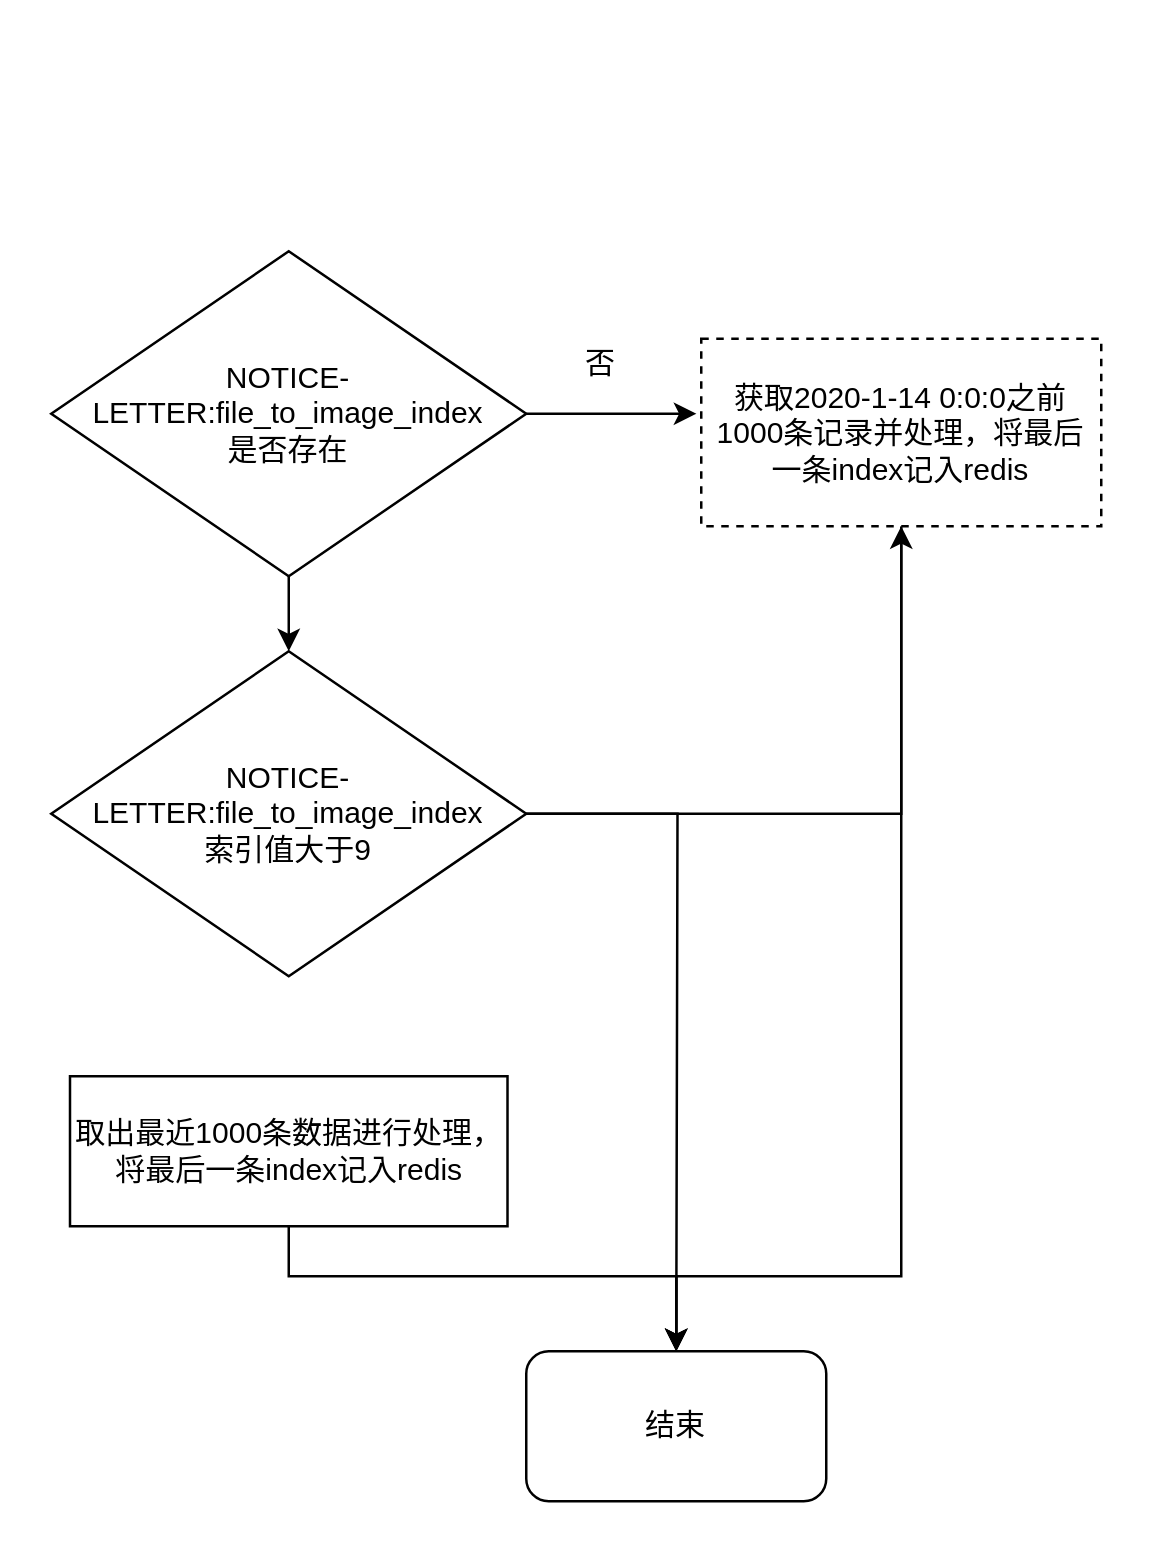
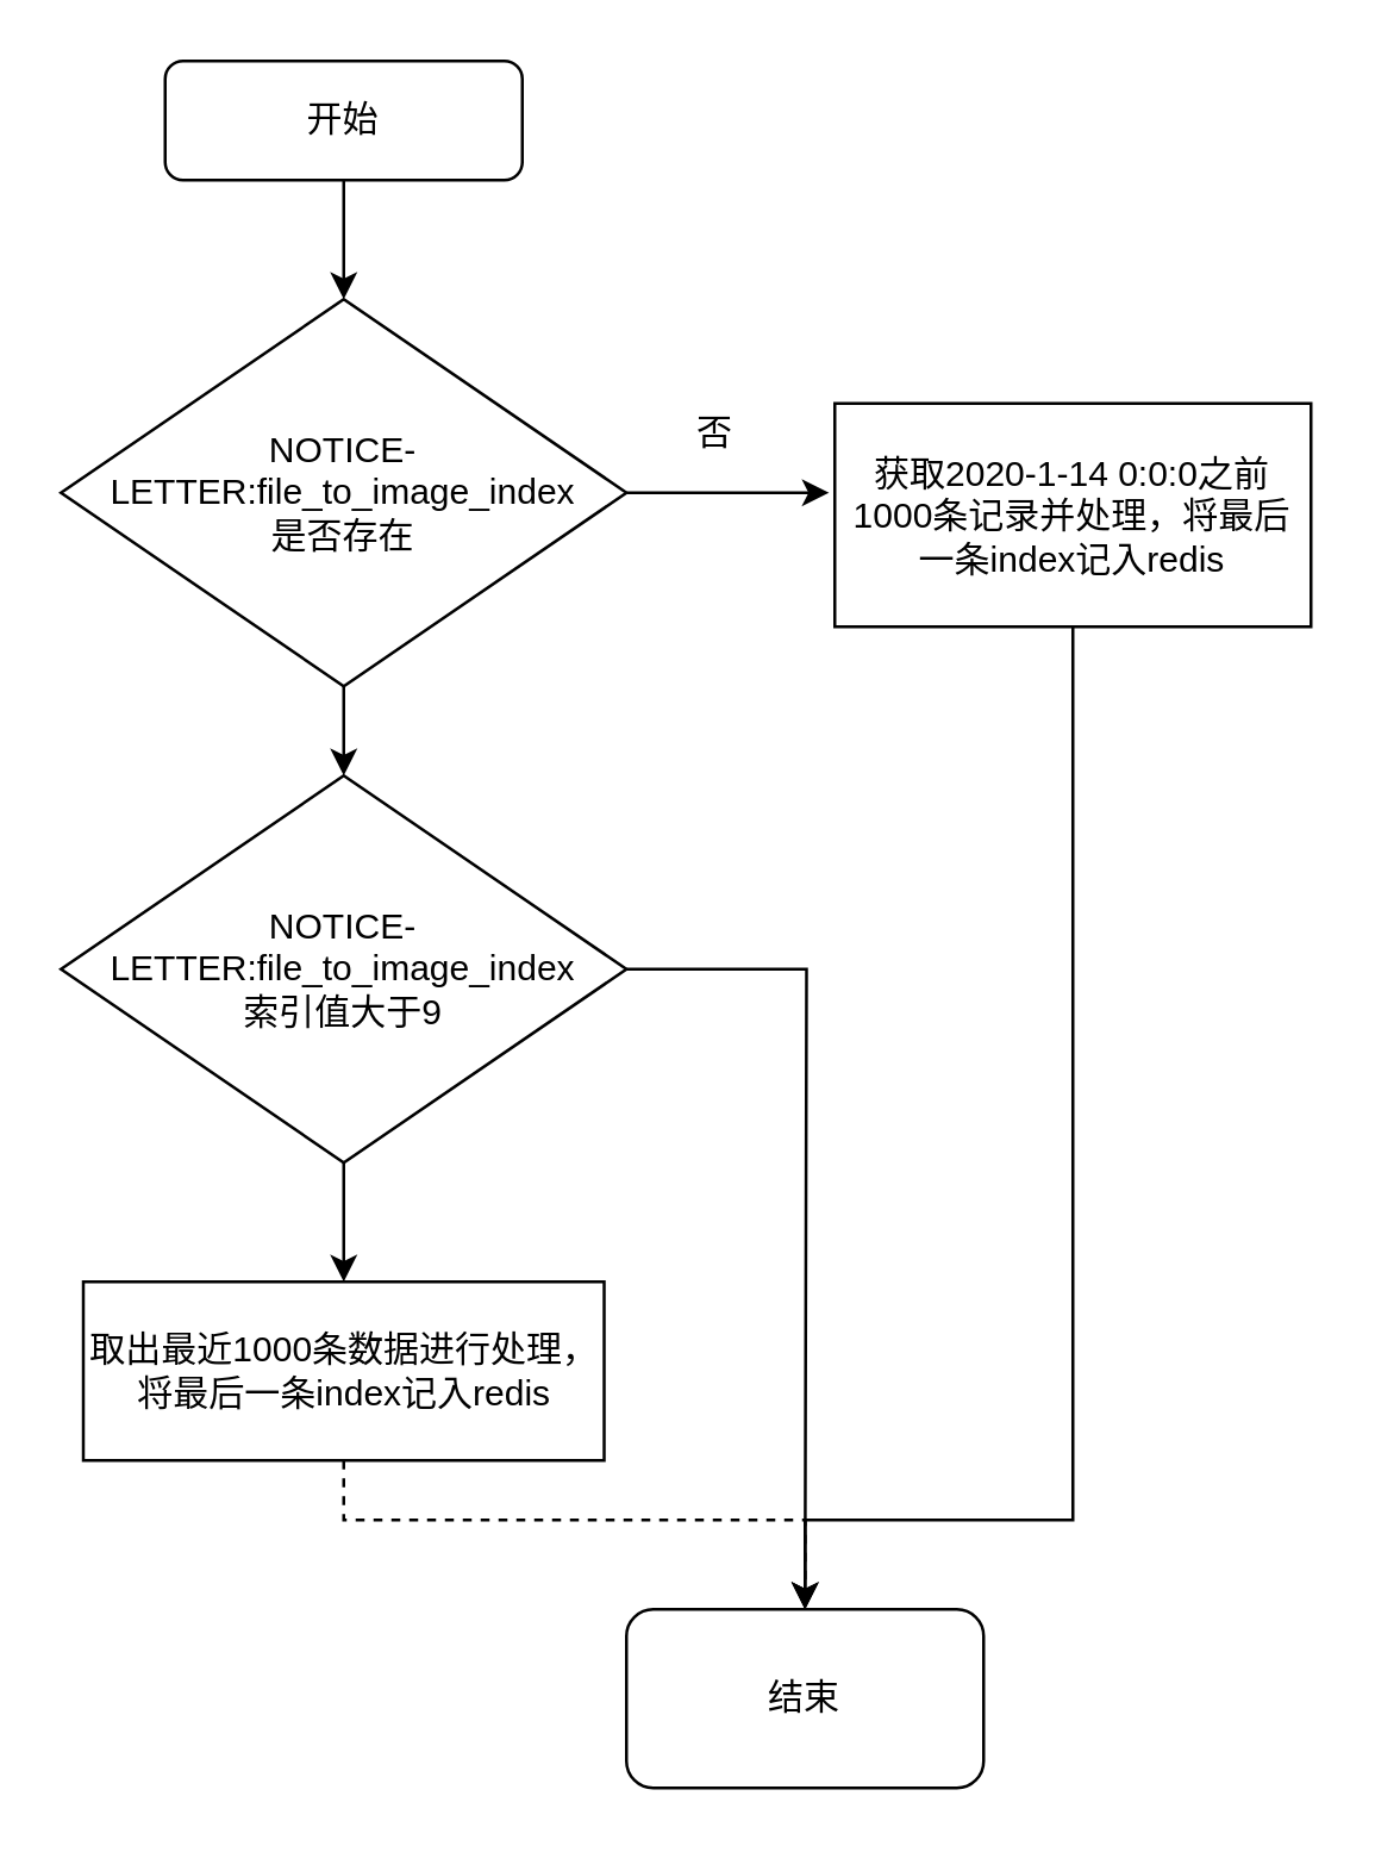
  <mxCell id="0" />
  <mxCell id="1" parent="0" />
+ <mxCell id="2" style="edgeStyle=orthogonalEdgeStyle;rounded=0;orthogonalLoop=1;jettySize=auto;html=1;entryX=0.5;entryY=0;entryDx=0;entryDy=0;" edge="1" parent="1" source="3" target="6"><mxGeometry relative="1" as="geometry" /></mxCell>
+ <mxCell id="3" value="开始" style="rounded=1;whiteSpace=wrap;html=1;" vertex="1" parent="1"><mxGeometry x="55" y="20" width="120" height="40" as="geometry" /></mxCell>
  <mxCell id="4" style="edgeStyle=orthogonalEdgeStyle;rounded=0;orthogonalLoop=1;jettySize=auto;html=1;entryX=-0.012;entryY=0.4;entryDx=0;entryDy=0;entryPerimeter=0;" edge="1" parent="1" source="6" target="8"><mxGeometry relative="1" as="geometry" /></mxCell>
  <mxCell id="5" style="edgeStyle=orthogonalEdgeStyle;rounded=0;orthogonalLoop=1;jettySize=auto;html=1;exitX=0.5;exitY=1;exitDx=0;exitDy=0;entryX=0.5;entryY=0;entryDx=0;entryDy=0;" edge="1" parent="1" source="6" target="12"><mxGeometry relative="1" as="geometry" /></mxCell>
  <mxCell id="6" value="&lt;div&gt;NOTICE-LETTER:file_to_image_index&lt;/div&gt;&lt;div&gt;是否存在&lt;br&gt;&lt;/div&gt;" style="rhombus;whiteSpace=wrap;html=1;" vertex="1" parent="1"><mxGeometry x="20" y="100" width="190" height="130" as="geometry" /></mxCell>
  <mxCell id="7" style="edgeStyle=orthogonalEdgeStyle;rounded=0;orthogonalLoop=1;jettySize=auto;html=1;entryX=0.5;entryY=0;entryDx=0;entryDy=0;" edge="1" parent="1" source="8" target="15"><mxGeometry relative="1" as="geometry"><Array as="points"><mxPoint x="360" y="510" /><mxPoint x="270" y="510" /></Array></mxGeometry></mxCell>
- <mxCell id="8" value="获取2020-1-14 0:0:0之前1000条记录并处理，将最后一条index记入redis" style="rounded=0;whiteSpace=wrap;html=1;dashed=1;" vertex="1" parent="1"><mxGeometry x="280" y="135" width="160" height="75" as="geometry" /></mxCell>
+ <mxCell id="8" value="获取2020-1-14 0:0:0之前1000条记录并处理，将最后一条index记入redis" style="rounded=0;whiteSpace=wrap;html=1;" vertex="1" parent="1"><mxGeometry x="280" y="135" width="160" height="75" as="geometry" /></mxCell>
  <mxCell id="9" value="否" style="text;html=1;strokeColor=none;fillColor=none;align=center;verticalAlign=middle;whiteSpace=wrap;rounded=0;" vertex="1" parent="1"><mxGeometry x="220" y="135" width="40" height="20" as="geometry" /></mxCell>
- <mxCell id="10" style="edgeStyle=orthogonalEdgeStyle;rounded=0;orthogonalLoop=1;jettySize=auto;html=1;" edge="1" parent="1" source="12" target="8"><mxGeometry relative="1" as="geometry" /></mxCell>
+ <mxCell id="10" style="edgeStyle=orthogonalEdgeStyle;rounded=0;orthogonalLoop=1;jettySize=auto;html=1;entryX=0.5;entryY=0;entryDx=0;entryDy=0;" edge="1" parent="1" source="12" target="14"><mxGeometry relative="1" as="geometry" /></mxCell>
  <mxCell id="11" style="edgeStyle=orthogonalEdgeStyle;rounded=0;orthogonalLoop=1;jettySize=auto;html=1;" edge="1" parent="1" source="12"><mxGeometry relative="1" as="geometry"><mxPoint x="270" y="540" as="targetPoint" /></mxGeometry></mxCell>
  <mxCell id="12" value="&lt;div&gt;NOTICE-LETTER:file_to_image_index&lt;/div&gt;&lt;div&gt;索引值大于9&lt;br&gt;&lt;/div&gt;" style="rhombus;whiteSpace=wrap;html=1;" vertex="1" parent="1"><mxGeometry x="20" y="260" width="190" height="130" as="geometry" /></mxCell>
- <mxCell id="13" style="edgeStyle=orthogonalEdgeStyle;rounded=0;orthogonalLoop=1;jettySize=auto;html=1;" edge="1" parent="1" source="14" target="15"><mxGeometry relative="1" as="geometry"><Array as="points"><mxPoint x="115" y="510" /><mxPoint x="270" y="510" /></Array></mxGeometry></mxCell>
+ <mxCell id="13" style="edgeStyle=orthogonalEdgeStyle;rounded=0;orthogonalLoop=1;jettySize=auto;html=1;dashed=1;" edge="1" parent="1" source="14" target="15"><mxGeometry relative="1" as="geometry"><Array as="points"><mxPoint x="115" y="510" /><mxPoint x="270" y="510" /></Array></mxGeometry></mxCell>
  <mxCell id="14" value="取出最近1000条数据进行处理，将最后一条index记入redis" style="rounded=0;whiteSpace=wrap;html=1;" vertex="1" parent="1"><mxGeometry x="27.5" y="430" width="175" height="60" as="geometry" /></mxCell>
  <mxCell id="15" value="结束" style="rounded=1;whiteSpace=wrap;html=1;" vertex="1" parent="1"><mxGeometry x="210" y="540" width="120" height="60" as="geometry" /></mxCell>
